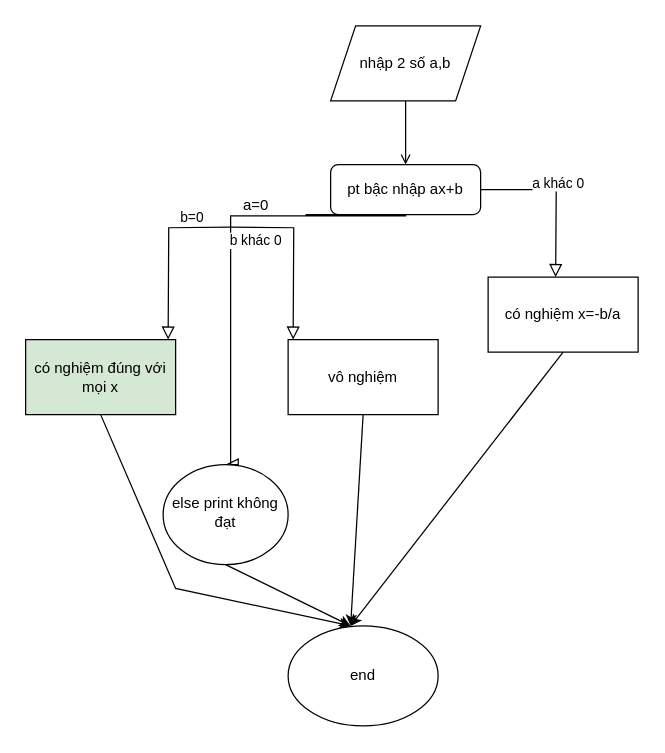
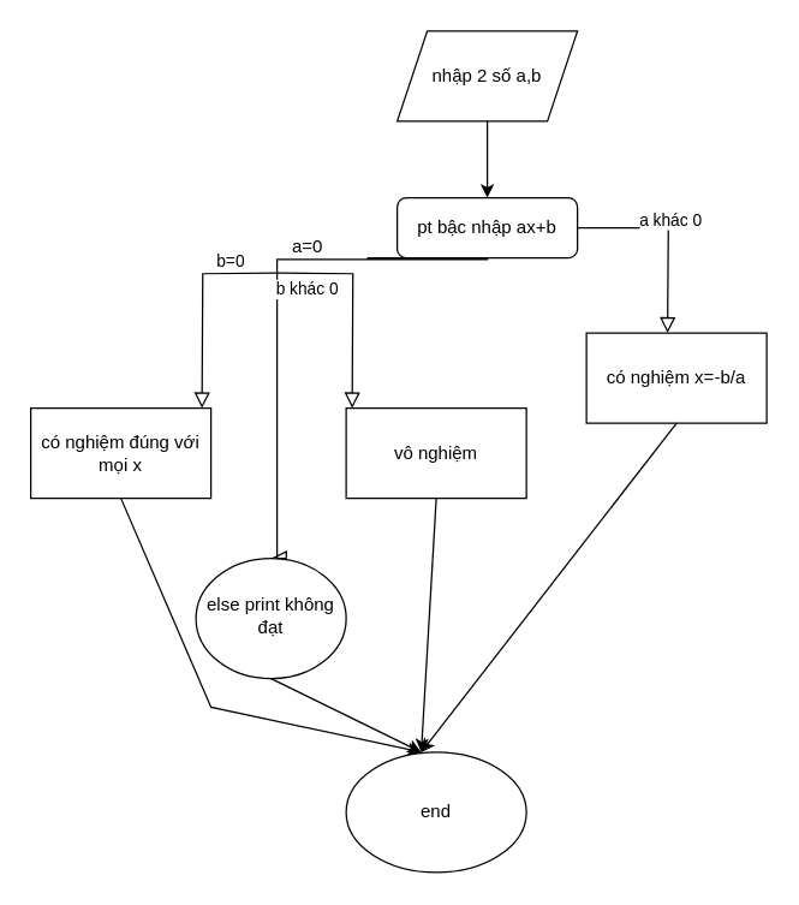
  <mxCell id="0" />
  <mxCell id="1" parent="0" />
  <mxCell id="2" value="" style="rounded=0;html=1;jettySize=auto;orthogonalLoop=1;fontSize=11;endArrow=block;endFill=0;endSize=8;strokeWidth=1;shadow=0;labelBackgroundColor=none;edgeStyle=orthogonalEdgeStyle;" parent="1" source="4" edge="1"><mxGeometry relative="1" as="geometry"><mxPoint x="444" y="221" as="targetPoint" /></mxGeometry></mxCell>
  <mxCell id="3" value="a khác 0" style="edgeLabel;html=1;align=center;verticalAlign=middle;resizable=0;points=[];" parent="2" vertex="1" connectable="0"><mxGeometry x="-0.298" y="6" relative="1" as="geometry"><mxPoint x="15" as="offset" /></mxGeometry></mxCell>
  <mxCell id="4" value="pt bậc nhập ax+b" style="rounded=1;whiteSpace=wrap;html=1;fontSize=12;glass=0;strokeWidth=1;shadow=0;" parent="1" vertex="1"><mxGeometry x="264" y="131" width="120" height="40" as="geometry" /></mxCell>
  <mxCell id="5" value="" style="rounded=0;html=1;jettySize=auto;orthogonalLoop=1;fontSize=11;endArrow=block;endFill=0;endSize=8;strokeWidth=1;shadow=0;labelBackgroundColor=none;edgeStyle=orthogonalEdgeStyle;entryX=0.5;entryY=0;entryDx=0;entryDy=0;" parent="1" edge="1" target="7"><mxGeometry relative="1" as="geometry"><mxPoint x="244" y="171" as="sourcePoint" /><mxPoint x="184" y="371" as="targetPoint" /><Array as="points"><mxPoint x="324" y="171" /><mxPoint x="324" y="172" /><mxPoint x="184" y="172" /><mxPoint x="184" y="371" /></Array></mxGeometry></mxCell>
  <mxCell id="6" value="b khác 0" style="edgeLabel;html=1;align=center;verticalAlign=middle;resizable=0;points=[];" parent="5" vertex="1" connectable="0"><mxGeometry x="-0.249" y="5" relative="1" as="geometry"><mxPoint x="-43" y="14" as="offset" /></mxGeometry></mxCell>
  <mxCell id="7" value="else print không đạt" style="ellipse;whiteSpace=wrap;html=1;shadow=0;fontFamily=Helvetica;fontSize=12;align=center;strokeWidth=1;spacing=6;spacingTop=-4;" parent="1" vertex="1"><mxGeometry x="130" y="371" width="100" height="80" as="geometry" /></mxCell>
  <mxCell id="8" value="a=0" style="text;html=1;align=center;verticalAlign=middle;resizable=0;points=[];autosize=1;strokeColor=none;fillColor=none;" parent="1" vertex="1"><mxGeometry x="184" y="149" width="40" height="30" as="geometry" /></mxCell>
  <mxCell id="9" value="" style="rounded=0;html=1;jettySize=auto;orthogonalLoop=1;fontSize=11;endArrow=block;endFill=0;endSize=8;strokeWidth=1;shadow=0;labelBackgroundColor=none;edgeStyle=orthogonalEdgeStyle;" parent="1" edge="1"><mxGeometry relative="1" as="geometry"><mxPoint x="184" y="181" as="sourcePoint" /><mxPoint x="234" y="271" as="targetPoint" /></mxGeometry></mxCell>
  <mxCell id="10" value="" style="rounded=0;html=1;jettySize=auto;orthogonalLoop=1;fontSize=11;endArrow=block;endFill=0;endSize=8;strokeWidth=1;shadow=0;labelBackgroundColor=none;edgeStyle=orthogonalEdgeStyle;" parent="1" edge="1"><mxGeometry relative="1" as="geometry"><mxPoint x="184" y="181" as="sourcePoint" /><mxPoint x="134" y="271" as="targetPoint" /></mxGeometry></mxCell>
  <mxCell id="11" value="b=0" style="edgeLabel;html=1;align=center;verticalAlign=middle;resizable=0;points=[];" parent="10" vertex="1" connectable="0"><mxGeometry x="-0.56" y="-9" relative="1" as="geometry"><mxPoint as="offset" /></mxGeometry></mxCell>
  <mxCell id="12" value="có nghiệm x=-b/a" style="rounded=0;whiteSpace=wrap;html=1;" vertex="1" parent="1"><mxGeometry x="390" y="221" width="120" height="60" as="geometry" /></mxCell>
  <mxCell id="13" value="vô nghiệm" style="rounded=0;whiteSpace=wrap;html=1;" vertex="1" parent="1"><mxGeometry x="230" y="271" width="120" height="60" as="geometry" /></mxCell>
- <mxCell id="14" value="có nghiệm đúng với mọi x" style="rounded=0;whiteSpace=wrap;html=1;fillColor=#d5e8d4;" vertex="1" parent="1"><mxGeometry x="20" y="271" width="120" height="60" as="geometry" /></mxCell>
+ <mxCell id="14" value="có nghiệm đúng với mọi x" style="rounded=0;whiteSpace=wrap;html=1;" vertex="1" parent="1"><mxGeometry x="20" y="271" width="120" height="60" as="geometry" /></mxCell>
  <mxCell id="15" value="nhập 2 số a,b" style="shape=parallelogram;perimeter=parallelogramPerimeter;whiteSpace=wrap;html=1;fixedSize=1;" vertex="1" parent="1"><mxGeometry x="264" y="20" width="120" height="60" as="geometry" /></mxCell>
- <mxCell id="16" value="" style="endArrow=open;html=1;rounded=0;exitX=0.5;exitY=1;exitDx=0;exitDy=0;entryX=0.5;entryY=0;entryDx=0;entryDy=0;" edge="1" parent="1" source="15" target="4"><mxGeometry width="50" height="50" relative="1" as="geometry"><mxPoint x="90" y="170" as="sourcePoint" /><mxPoint x="140" y="120" as="targetPoint" /></mxGeometry></mxCell>
+ <mxCell id="16" value="" style="endArrow=classic;html=1;rounded=0;exitX=0.5;exitY=1;exitDx=0;exitDy=0;entryX=0.5;entryY=0;entryDx=0;entryDy=0;" edge="1" parent="1" source="15" target="4"><mxGeometry width="50" height="50" relative="1" as="geometry"><mxPoint x="90" y="170" as="sourcePoint" /><mxPoint x="140" y="120" as="targetPoint" /></mxGeometry></mxCell>
  <mxCell id="17" value="" style="endArrow=classic;html=1;rounded=0;exitX=0.5;exitY=1;exitDx=0;exitDy=0;" edge="1" parent="1" source="14"><mxGeometry width="50" height="50" relative="1" as="geometry"><mxPoint x="130" y="560" as="sourcePoint" /><mxPoint x="280" y="500" as="targetPoint" /><Array as="points"><mxPoint x="140" y="470" /></Array></mxGeometry></mxCell>
  <mxCell id="18" value="" style="endArrow=classic;html=1;rounded=0;exitX=0.5;exitY=1;exitDx=0;exitDy=0;" edge="1" parent="1" source="13"><mxGeometry width="50" height="50" relative="1" as="geometry"><mxPoint x="380" y="550" as="sourcePoint" /><mxPoint x="280" y="500" as="targetPoint" /></mxGeometry></mxCell>
  <mxCell id="19" value="" style="endArrow=classic;html=1;rounded=0;exitX=0.5;exitY=1;exitDx=0;exitDy=0;" edge="1" parent="1" source="7"><mxGeometry width="50" height="50" relative="1" as="geometry"><mxPoint x="320" y="490" as="sourcePoint" /><mxPoint x="280" y="500" as="targetPoint" /></mxGeometry></mxCell>
  <mxCell id="20" value="" style="endArrow=classic;html=1;rounded=0;exitX=0.5;exitY=1;exitDx=0;exitDy=0;" edge="1" parent="1" source="12"><mxGeometry width="50" height="50" relative="1" as="geometry"><mxPoint x="510" y="440" as="sourcePoint" /><mxPoint x="280" y="500" as="targetPoint" /></mxGeometry></mxCell>
  <mxCell id="21" value="end" style="ellipse;whiteSpace=wrap;html=1;" vertex="1" parent="1"><mxGeometry x="230" y="500" width="120" height="80" as="geometry" /></mxCell>
